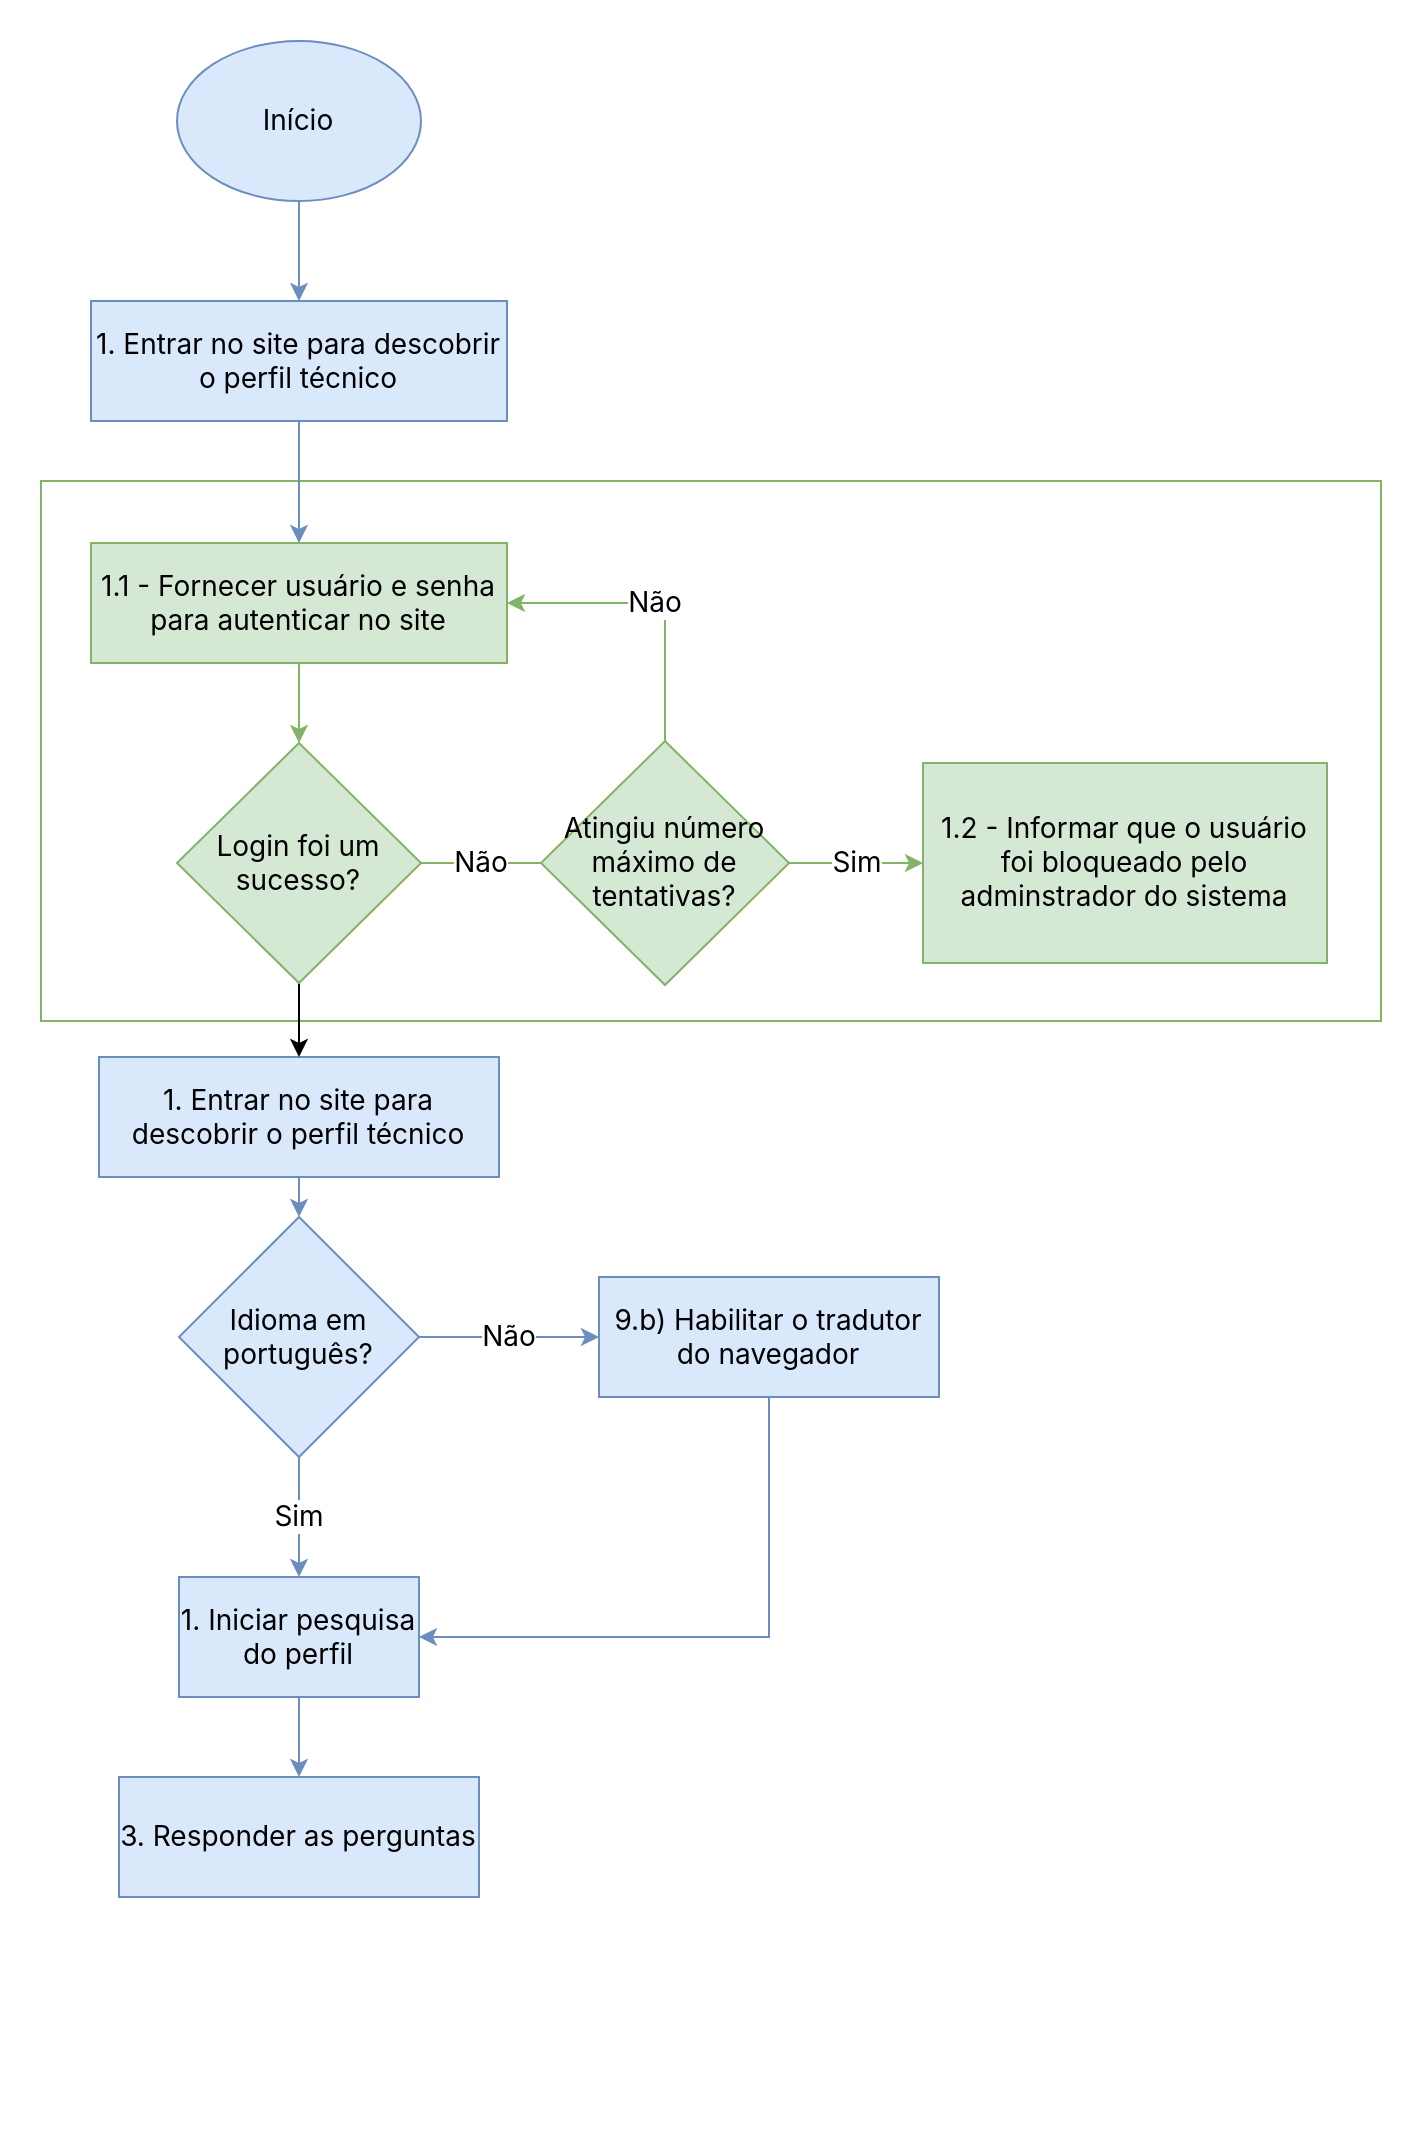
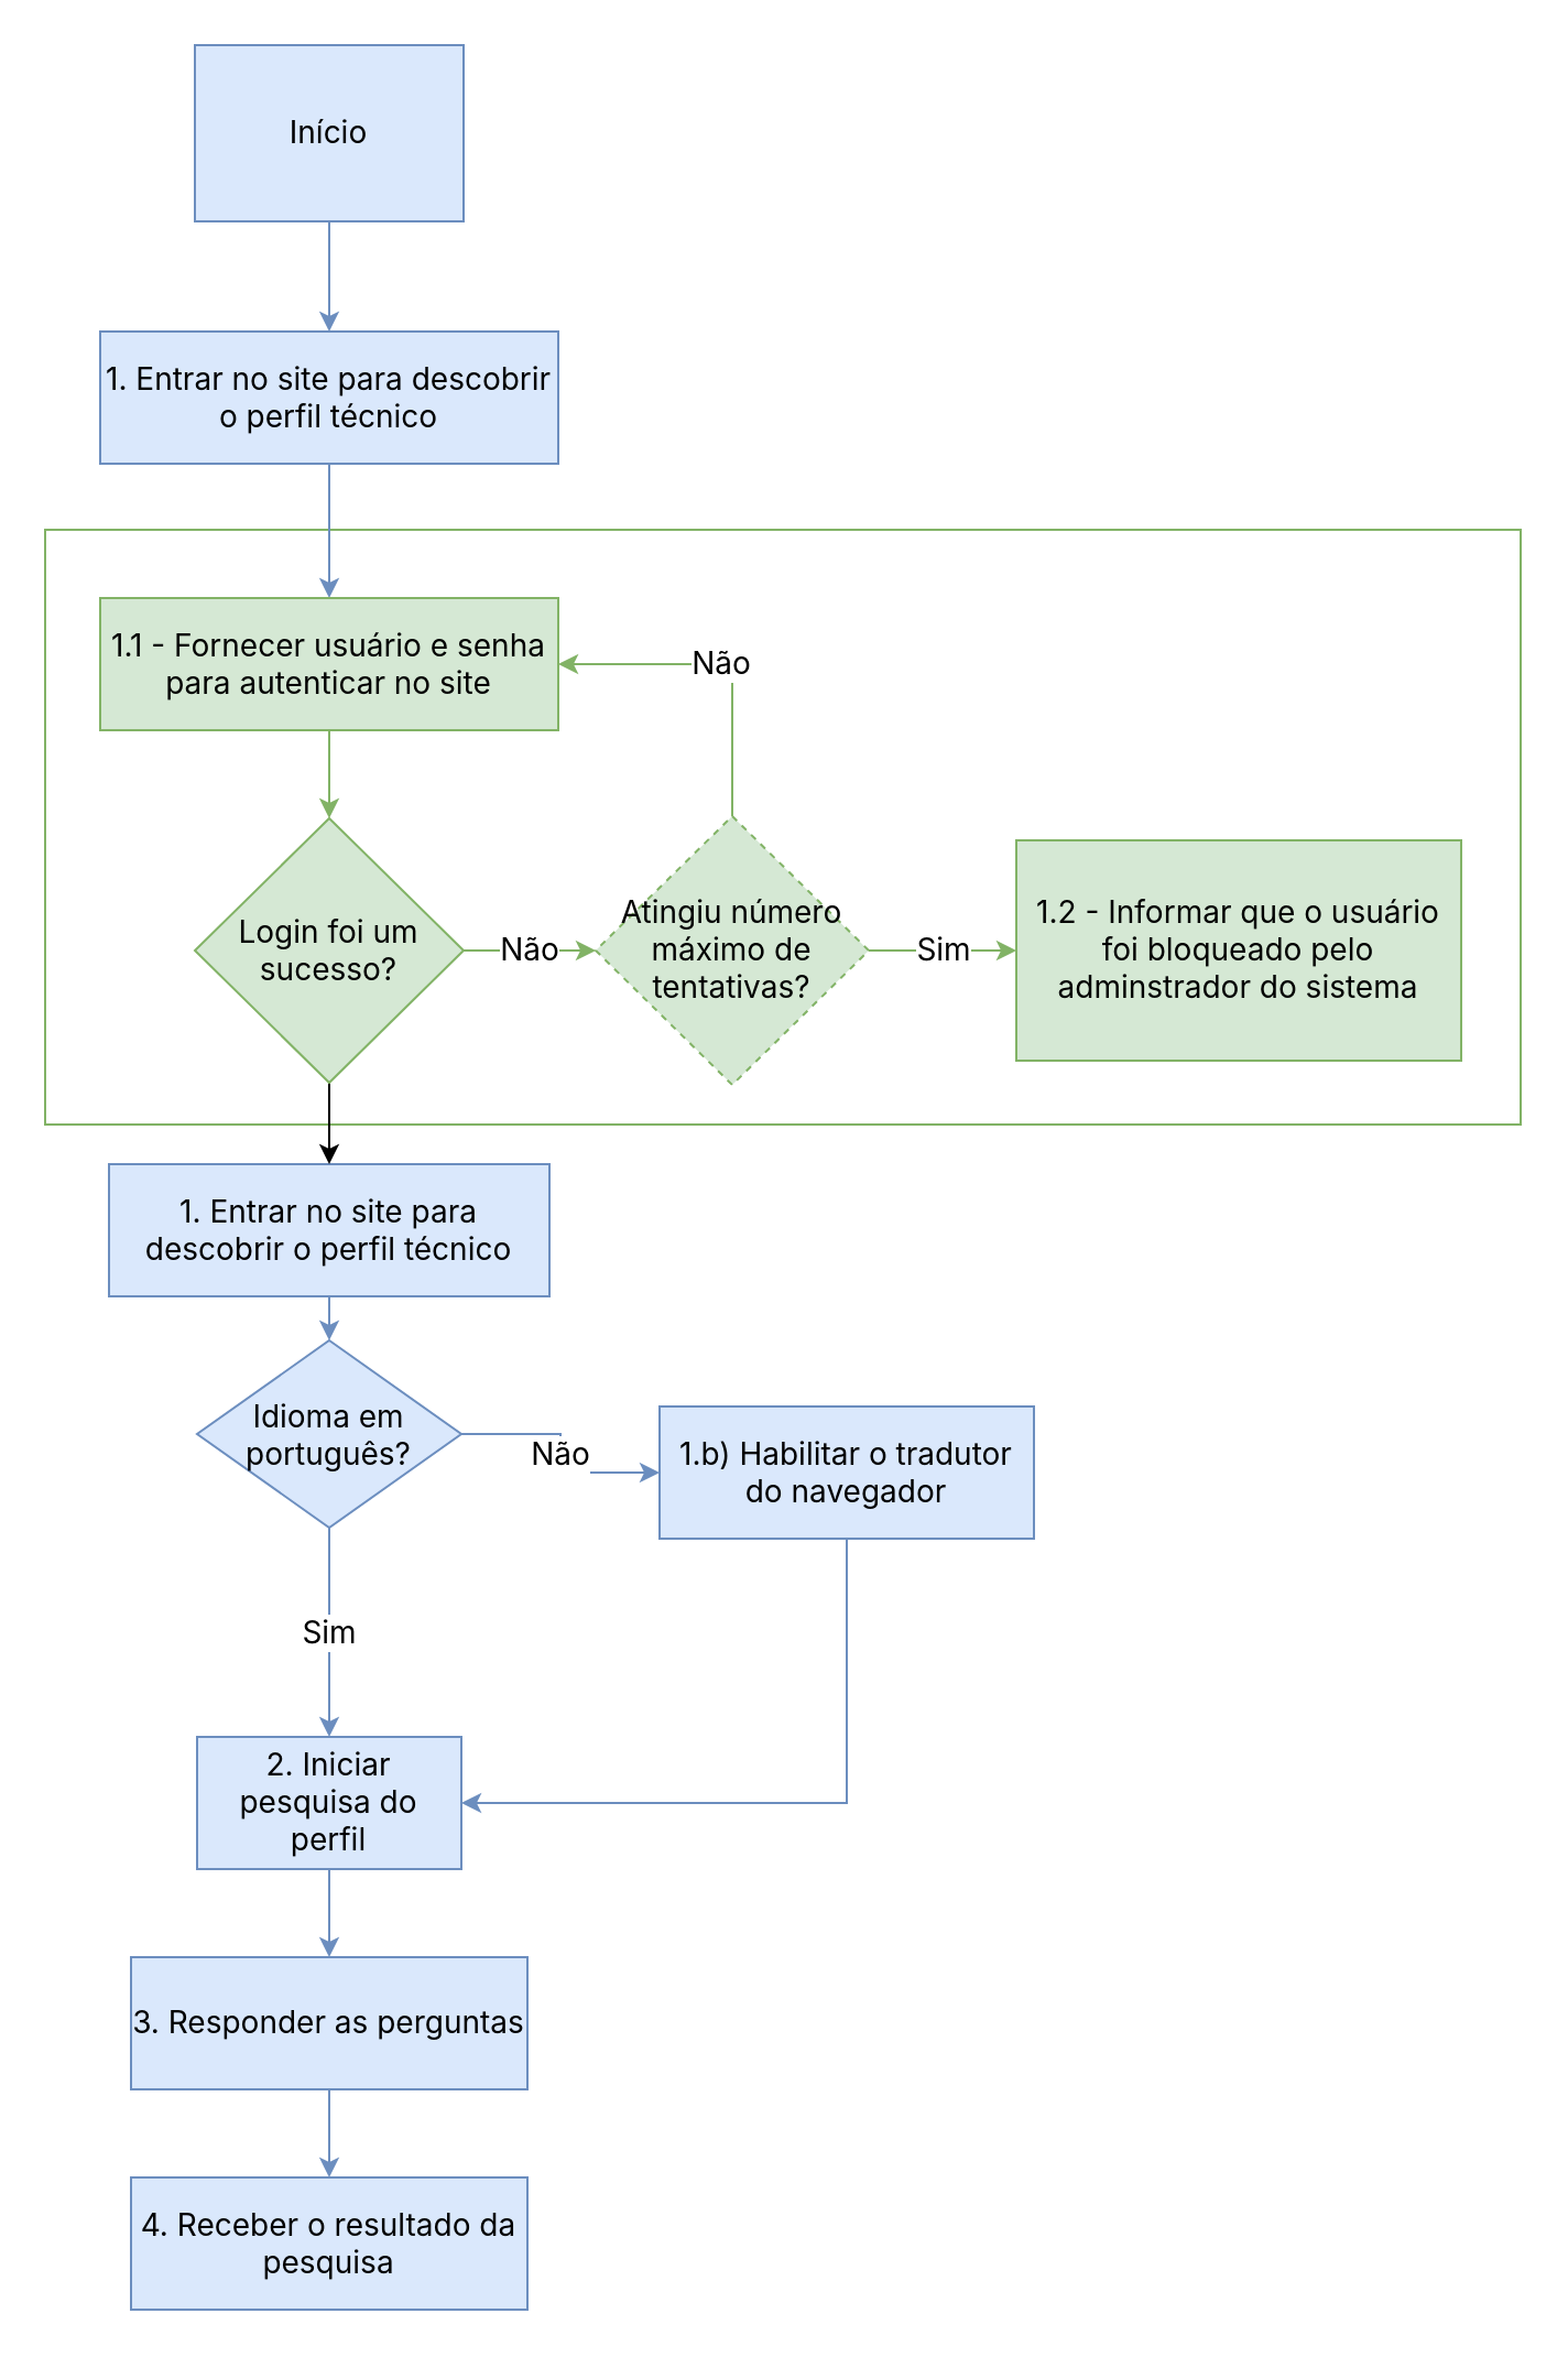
  <mxCell id="0" />
  <mxCell id="1" parent="0" />
  <mxCell id="2" value="" style="rounded=0;whiteSpace=wrap;html=1;fillColor=none;strokeColor=#82b366;fontFamily=Inter;fontSource=https%3A%2F%2Ffonts.googleapis.com%2Fcss%3Ffamily%3DInter;" vertex="1" parent="1"><mxGeometry x="20" y="240" width="670" height="270" as="geometry" /></mxCell>
  <mxCell id="3" style="edgeStyle=orthogonalEdgeStyle;rounded=0;orthogonalLoop=1;jettySize=auto;html=1;exitX=0.5;exitY=1;exitDx=0;exitDy=0;entryX=0.5;entryY=0;entryDx=0;entryDy=0;fillColor=#dae8fc;strokeColor=#6c8ebf;fontFamily=Inter;fontSource=https%3A%2F%2Ffonts.googleapis.com%2Fcss%3Ffamily%3DInter;fontSize=14;" edge="1" parent="1" source="4" target="7"><mxGeometry relative="1" as="geometry" /></mxCell>
  <mxCell id="4" value="1. Entrar no site para descobrir o perfil técnico" style="rounded=0;whiteSpace=wrap;html=1;fillColor=#dae8fc;strokeColor=#6c8ebf;fontFamily=Inter;fontSource=https%3A%2F%2Ffonts.googleapis.com%2Fcss%3Ffamily%3DInter;fontSize=14;" vertex="1" parent="1"><mxGeometry x="49" y="528" width="200" height="60" as="geometry" /></mxCell>
  <mxCell id="5" value="Sim" style="edgeStyle=orthogonalEdgeStyle;rounded=0;orthogonalLoop=1;jettySize=auto;html=1;fillColor=#dae8fc;strokeColor=#6c8ebf;fontFamily=Inter;fontSource=https%3A%2F%2Ffonts.googleapis.com%2Fcss%3Ffamily%3DInter;fontSize=14;" edge="1" parent="1" source="7" target="9"><mxGeometry relative="1" as="geometry" /></mxCell>
  <mxCell id="6" value="Não" style="edgeStyle=orthogonalEdgeStyle;rounded=0;orthogonalLoop=1;jettySize=auto;html=1;fillColor=#dae8fc;strokeColor=#6c8ebf;fontFamily=Inter;fontSource=https%3A%2F%2Ffonts.googleapis.com%2Fcss%3Ffamily%3DInter;fontSize=14;" edge="1" parent="1" source="7" target="11"><mxGeometry relative="1" as="geometry" /></mxCell>
- <mxCell id="7" value="Idioma em português?" style="rhombus;whiteSpace=wrap;html=1;fillColor=#dae8fc;strokeColor=#6c8ebf;fontFamily=Inter;fontSource=https%3A%2F%2Ffonts.googleapis.com%2Fcss%3Ffamily%3DInter;fontSize=14;" vertex="1" parent="1"><mxGeometry x="89" y="608" width="120" height="120" as="geometry" /></mxCell>
+ <mxCell id="7" value="Idioma em português?" style="rhombus;whiteSpace=wrap;html=1;fillColor=#dae8fc;strokeColor=#6c8ebf;fontFamily=Inter;fontSource=https%3A%2F%2Ffonts.googleapis.com%2Fcss%3Ffamily%3DInter;fontSize=14;" vertex="1" parent="1"><mxGeometry x="89" y="608" width="120" height="85" as="geometry" /></mxCell>
  <mxCell id="8" style="edgeStyle=orthogonalEdgeStyle;rounded=0;orthogonalLoop=1;jettySize=auto;html=1;exitX=0.5;exitY=1;exitDx=0;exitDy=0;entryX=0.5;entryY=0;entryDx=0;entryDy=0;fillColor=#dae8fc;strokeColor=#6c8ebf;fontFamily=Inter;fontSource=https%3A%2F%2Ffonts.googleapis.com%2Fcss%3Ffamily%3DInter;fontSize=14;" edge="1" parent="1" source="9" target="13"><mxGeometry relative="1" as="geometry" /></mxCell>
- <mxCell id="9" value="1. Iniciar pesquisa do perfil" style="whiteSpace=wrap;html=1;fillColor=#dae8fc;strokeColor=#6c8ebf;fontFamily=Inter;fontSource=https%3A%2F%2Ffonts.googleapis.com%2Fcss%3Ffamily%3DInter;fontSize=14;" vertex="1" parent="1"><mxGeometry x="89" y="788" width="120" height="60" as="geometry" /></mxCell>
+ <mxCell id="9" value="2. Iniciar pesquisa do perfil" style="whiteSpace=wrap;html=1;fillColor=#dae8fc;strokeColor=#6c8ebf;fontFamily=Inter;fontSource=https%3A%2F%2Ffonts.googleapis.com%2Fcss%3Ffamily%3DInter;fontSize=14;" vertex="1" parent="1"><mxGeometry x="89" y="788" width="120" height="60" as="geometry" /></mxCell>
  <mxCell id="10" style="edgeStyle=orthogonalEdgeStyle;rounded=0;orthogonalLoop=1;jettySize=auto;html=1;exitX=0.5;exitY=1;exitDx=0;exitDy=0;entryX=1;entryY=0.5;entryDx=0;entryDy=0;fillColor=#dae8fc;strokeColor=#6c8ebf;fontFamily=Inter;fontSource=https%3A%2F%2Ffonts.googleapis.com%2Fcss%3Ffamily%3DInter;fontSize=14;" edge="1" parent="1" source="11" target="9"><mxGeometry relative="1" as="geometry" /></mxCell>
- <mxCell id="11" value="9.b) Habilitar o tradutor do navegador" style="whiteSpace=wrap;html=1;fillColor=#dae8fc;strokeColor=#6c8ebf;fontFamily=Inter;fontSource=https%3A%2F%2Ffonts.googleapis.com%2Fcss%3Ffamily%3DInter;fontSize=14;" vertex="1" parent="1"><mxGeometry x="299" y="638" width="170" height="60" as="geometry" /></mxCell>
+ <mxCell id="11" value="1.b) Habilitar o tradutor do navegador" style="whiteSpace=wrap;html=1;fillColor=#dae8fc;strokeColor=#6c8ebf;fontFamily=Inter;fontSource=https%3A%2F%2Ffonts.googleapis.com%2Fcss%3Ffamily%3DInter;fontSize=14;" vertex="1" parent="1"><mxGeometry x="299" y="638" width="170" height="60" as="geometry" /></mxCell>
+ <mxCell id="12" value="" style="edgeStyle=orthogonalEdgeStyle;rounded=0;orthogonalLoop=1;jettySize=auto;html=1;fillColor=#dae8fc;strokeColor=#6c8ebf;fontFamily=Inter;fontSource=https%3A%2F%2Ffonts.googleapis.com%2Fcss%3Ffamily%3DInter;fontSize=14;" edge="1" parent="1" source="13" target="14"><mxGeometry relative="1" as="geometry" /></mxCell>
  <mxCell id="13" value="3. Responder as perguntas" style="whiteSpace=wrap;html=1;fillColor=#dae8fc;strokeColor=#6c8ebf;fontFamily=Inter;fontSource=https%3A%2F%2Ffonts.googleapis.com%2Fcss%3Ffamily%3DInter;fontSize=14;" vertex="1" parent="1"><mxGeometry x="59" y="888" width="180" height="60" as="geometry" /></mxCell>
+ <mxCell id="14" value="4. Receber o resultado da pesquisa" style="whiteSpace=wrap;html=1;fillColor=#dae8fc;strokeColor=#6c8ebf;fontFamily=Inter;fontSource=https%3A%2F%2Ffonts.googleapis.com%2Fcss%3Ffamily%3DInter;fontSize=14;" vertex="1" parent="1"><mxGeometry x="59" y="988" width="180" height="60" as="geometry" /></mxCell>
  <mxCell id="15" value="" style="edgeStyle=orthogonalEdgeStyle;rounded=0;orthogonalLoop=1;jettySize=auto;html=1;fillColor=#dae8fc;strokeColor=#6c8ebf;fontFamily=Inter;fontSource=https%3A%2F%2Ffonts.googleapis.com%2Fcss%3Ffamily%3DInter;fontSize=14;" edge="1" parent="1" source="16" target="18"><mxGeometry relative="1" as="geometry" /></mxCell>
- <mxCell id="16" value="Início" style="ellipse;whiteSpace=wrap;html=1;fillColor=#dae8fc;strokeColor=#6c8ebf;fontFamily=Inter;fontSource=https%3A%2F%2Ffonts.googleapis.com%2Fcss%3Ffamily%3DInter;fontSize=14;" vertex="1" parent="1"><mxGeometry x="88" y="20" width="122" height="80" as="geometry" /></mxCell>
+ <mxCell id="16" value="Início" style="whiteSpace=wrap;html=1;fillColor=#dae8fc;strokeColor=#6c8ebf;fontFamily=Inter;fontSource=https%3A%2F%2Ffonts.googleapis.com%2Fcss%3Ffamily%3DInter;fontSize=14;rounded=0;" vertex="1" parent="1"><mxGeometry x="88" y="20" width="122" height="80" as="geometry" /></mxCell>
  <mxCell id="17" value="" style="edgeStyle=orthogonalEdgeStyle;rounded=0;orthogonalLoop=1;jettySize=auto;html=1;fillColor=#dae8fc;strokeColor=#6c8ebf;fontFamily=Inter;fontSource=https%3A%2F%2Ffonts.googleapis.com%2Fcss%3Ffamily%3DInter;fontSize=14;" edge="1" parent="1" source="18" target="23"><mxGeometry relative="1" as="geometry" /></mxCell>
  <mxCell id="18" value="1. Entrar no site para descobrir o perfil técnico" style="rounded=0;whiteSpace=wrap;html=1;fillColor=#dae8fc;strokeColor=#6c8ebf;fontFamily=Inter;fontSource=https%3A%2F%2Ffonts.googleapis.com%2Fcss%3Ffamily%3DInter;fontSize=14;" vertex="1" parent="1"><mxGeometry x="45" y="150" width="208" height="60" as="geometry" /></mxCell>
- <mxCell id="19" value="Não" style="edgeStyle=orthogonalEdgeStyle;rounded=0;orthogonalLoop=1;jettySize=auto;html=1;fontFamily=Inter;fontSource=https%3A%2F%2Ffonts.googleapis.com%2Fcss%3Ffamily%3DInter;fontSize=14;fillColor=#d5e8d4;strokeColor=#82b366;endArrow=none;" edge="1" parent="1" source="21" target="26"><mxGeometry relative="1" as="geometry" /></mxCell>
+ <mxCell id="19" value="Não" style="edgeStyle=orthogonalEdgeStyle;rounded=0;orthogonalLoop=1;jettySize=auto;html=1;fontFamily=Inter;fontSource=https%3A%2F%2Ffonts.googleapis.com%2Fcss%3Ffamily%3DInter;fontSize=14;fillColor=#d5e8d4;strokeColor=#82b366;" edge="1" parent="1" source="21" target="26"><mxGeometry relative="1" as="geometry" /></mxCell>
  <mxCell id="20" value="" style="edgeStyle=orthogonalEdgeStyle;rounded=0;orthogonalLoop=1;jettySize=auto;html=1;fontFamily=Inter;fontSource=https%3A%2F%2Ffonts.googleapis.com%2Fcss%3Ffamily%3DInter;" edge="1" parent="1" source="21" target="4"><mxGeometry relative="1" as="geometry" /></mxCell>
  <mxCell id="21" value="Login foi um sucesso?" style="rhombus;whiteSpace=wrap;html=1;fontFamily=Inter;fontSource=https%3A%2F%2Ffonts.googleapis.com%2Fcss%3Ffamily%3DInter;fontSize=14;fillColor=#d5e8d4;strokeColor=#82b366;" vertex="1" parent="1"><mxGeometry x="88" y="371" width="122" height="120" as="geometry" /></mxCell>
  <mxCell id="22" value="" style="edgeStyle=orthogonalEdgeStyle;rounded=0;orthogonalLoop=1;jettySize=auto;html=1;fontFamily=Inter;fontSource=https%3A%2F%2Ffonts.googleapis.com%2Fcss%3Ffamily%3DInter;fontSize=14;fillColor=#d5e8d4;strokeColor=#82b366;" edge="1" parent="1" source="23" target="21"><mxGeometry relative="1" as="geometry" /></mxCell>
  <mxCell id="23" value="1.1 - Fornecer usuário e senha para autenticar no site" style="whiteSpace=wrap;html=1;fontFamily=Inter;fontSource=https%3A%2F%2Ffonts.googleapis.com%2Fcss%3Ffamily%3DInter;fontSize=14;fillColor=#d5e8d4;strokeColor=#82b366;" vertex="1" parent="1"><mxGeometry x="45" y="271" width="208" height="60" as="geometry" /></mxCell>
  <mxCell id="24" value="Sim" style="edgeStyle=orthogonalEdgeStyle;rounded=0;orthogonalLoop=1;jettySize=auto;html=1;fontFamily=Inter;fontSource=https%3A%2F%2Ffonts.googleapis.com%2Fcss%3Ffamily%3DInter;fontSize=14;fillColor=#d5e8d4;strokeColor=#82b366;" edge="1" parent="1" source="26" target="27"><mxGeometry relative="1" as="geometry" /></mxCell>
  <mxCell id="25" value="Não" style="edgeStyle=orthogonalEdgeStyle;rounded=0;orthogonalLoop=1;jettySize=auto;html=1;exitX=0.5;exitY=0;exitDx=0;exitDy=0;entryX=1;entryY=0.5;entryDx=0;entryDy=0;fontFamily=Inter;fontSource=https%3A%2F%2Ffonts.googleapis.com%2Fcss%3Ffamily%3DInter;fontSize=14;fillColor=#d5e8d4;strokeColor=#82b366;" edge="1" parent="1" source="26" target="23"><mxGeometry relative="1" as="geometry" /></mxCell>
- <mxCell id="26" value="Atingiu número máximo de tentativas?" style="rhombus;whiteSpace=wrap;html=1;fontFamily=Inter;fontSource=https%3A%2F%2Ffonts.googleapis.com%2Fcss%3Ffamily%3DInter;fontSize=14;fillColor=#d5e8d4;strokeColor=#82b366;" vertex="1" parent="1"><mxGeometry x="270" y="370.02" width="124" height="121.97" as="geometry" /></mxCell>
+ <mxCell id="26" value="Atingiu número máximo de tentativas?" style="rhombus;whiteSpace=wrap;html=1;fontFamily=Inter;fontSource=https%3A%2F%2Ffonts.googleapis.com%2Fcss%3Ffamily%3DInter;fontSize=14;fillColor=#d5e8d4;strokeColor=#82b366;dashed=1;" vertex="1" parent="1"><mxGeometry x="270" y="370.02" width="124" height="121.97" as="geometry" /></mxCell>
  <mxCell id="27" value="1.2 - Informar que o usuário foi bloqueado pelo adminstrador do sistema" style="whiteSpace=wrap;html=1;fontFamily=Inter;fontSource=https%3A%2F%2Ffonts.googleapis.com%2Fcss%3Ffamily%3DInter;fontSize=14;fillColor=#d5e8d4;strokeColor=#82b366;" vertex="1" parent="1"><mxGeometry x="461" y="381" width="202" height="100" as="geometry" /></mxCell>
